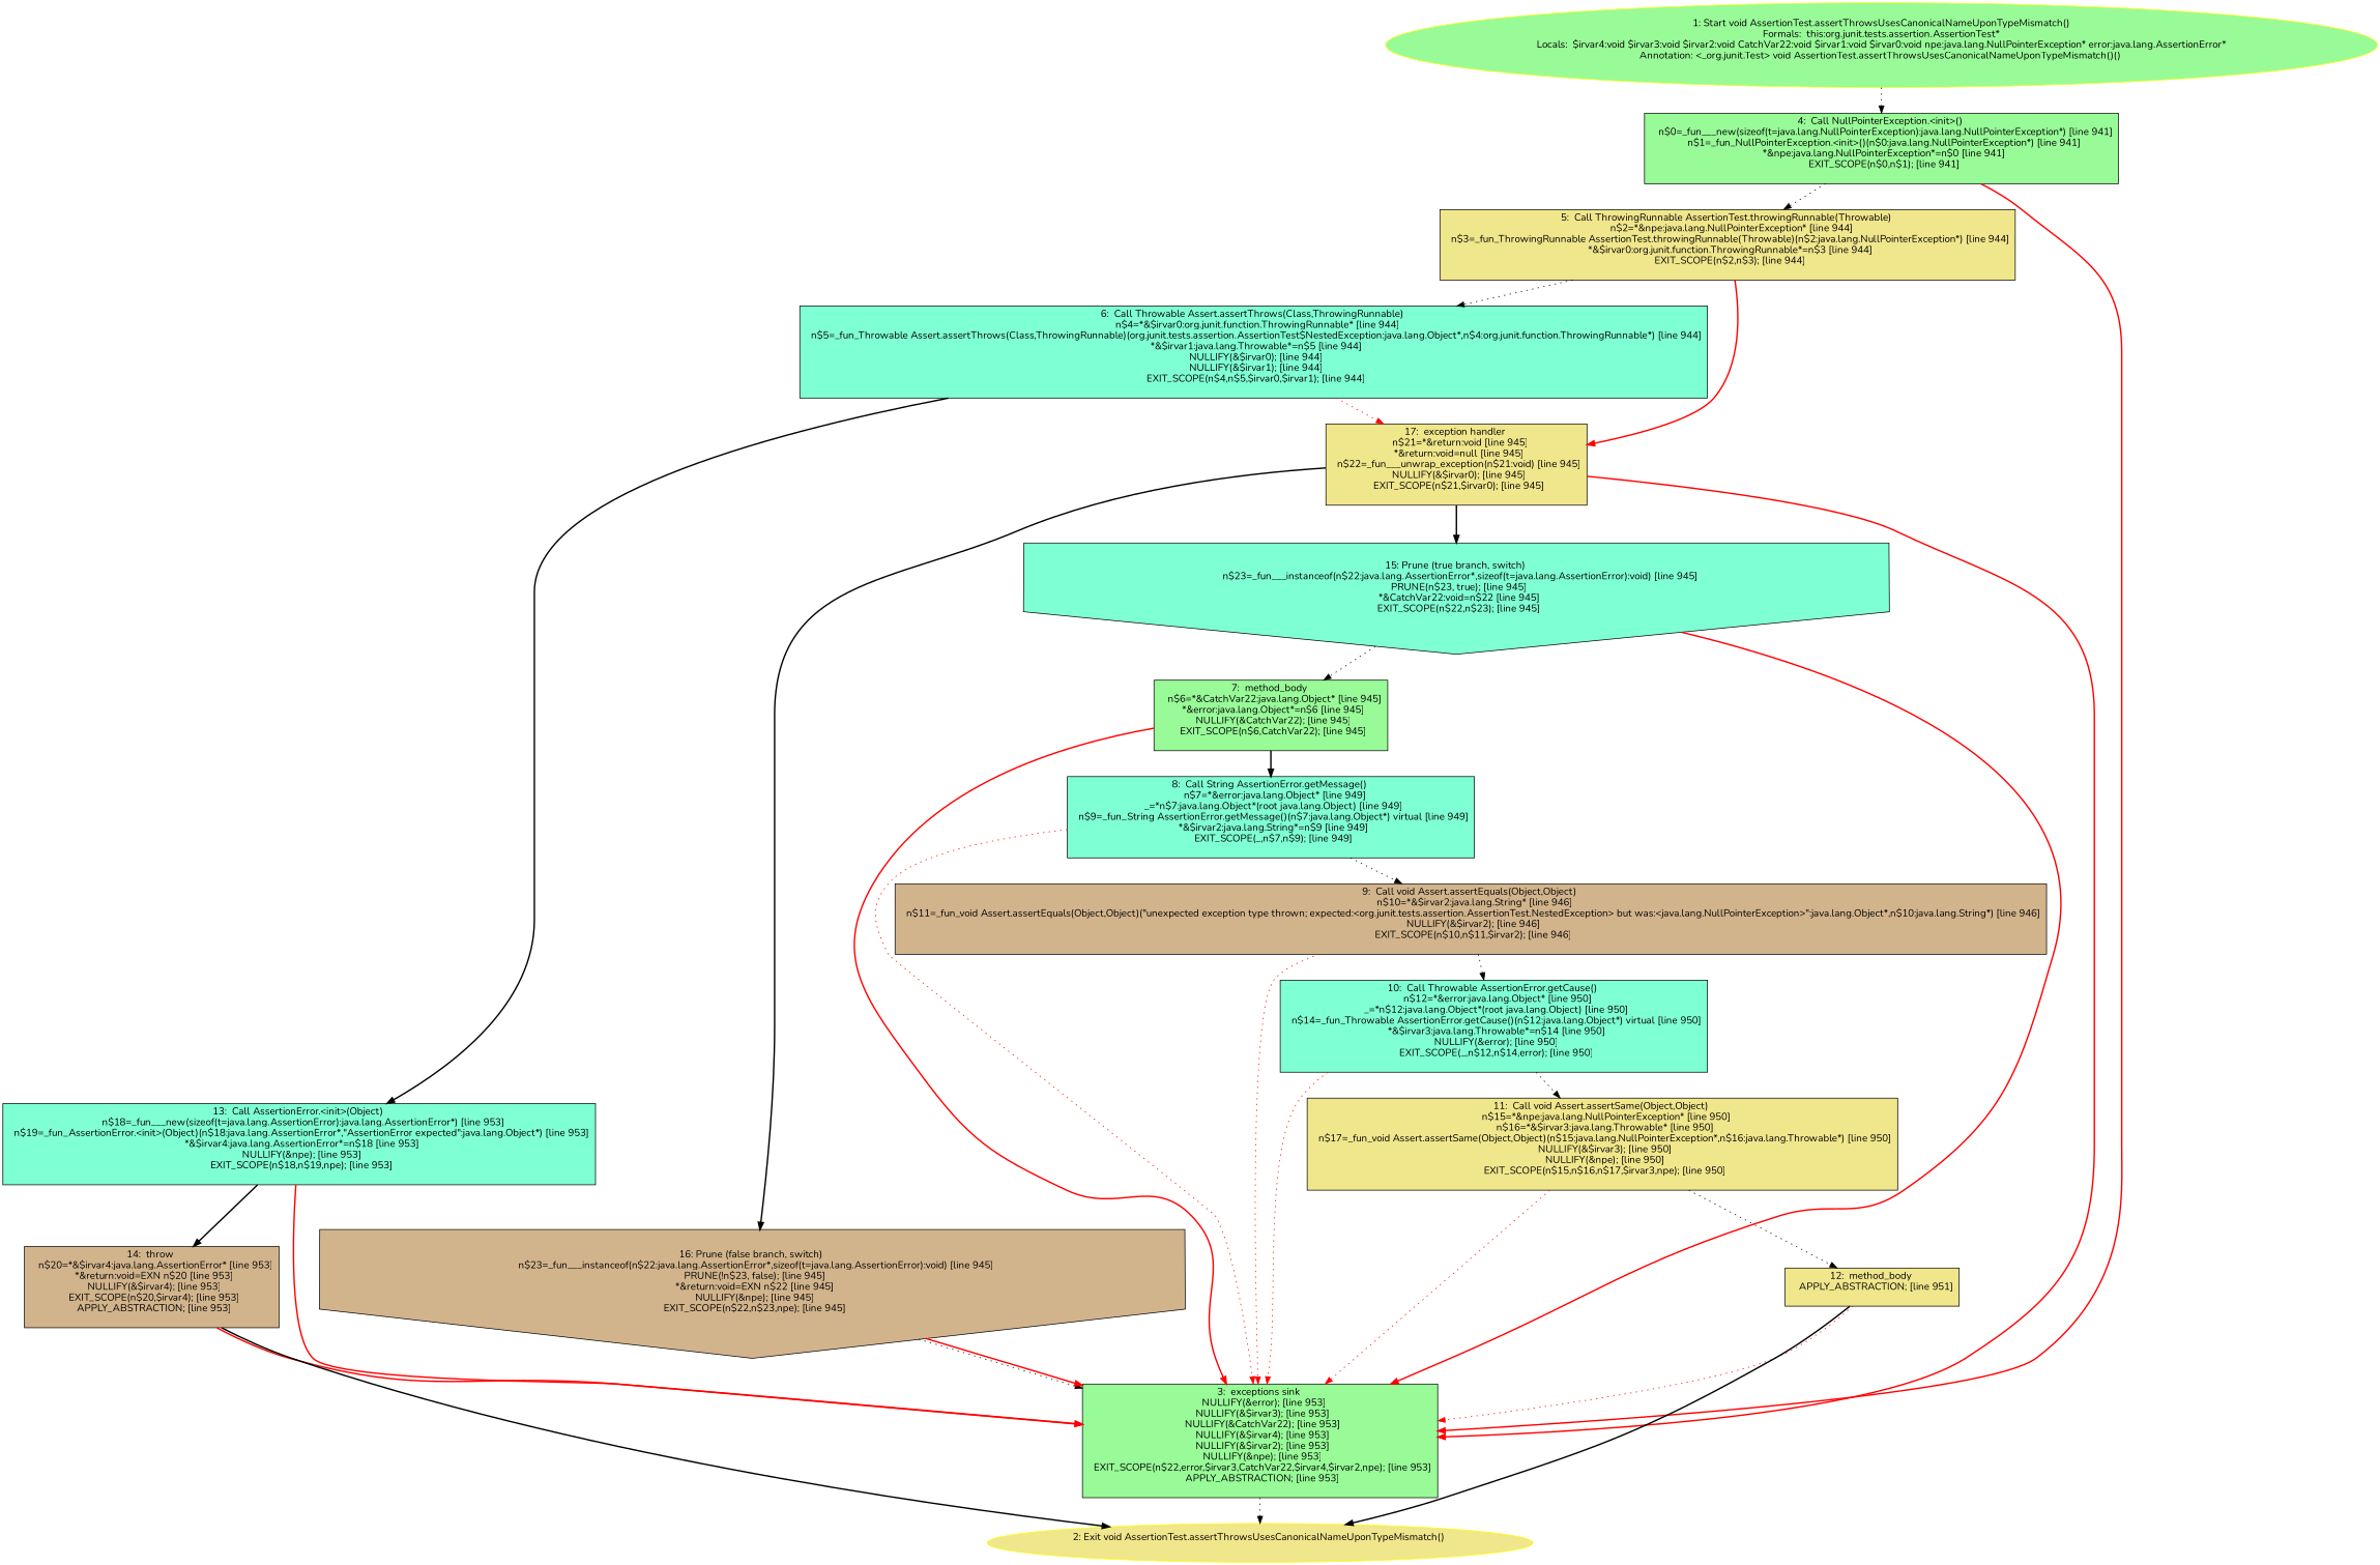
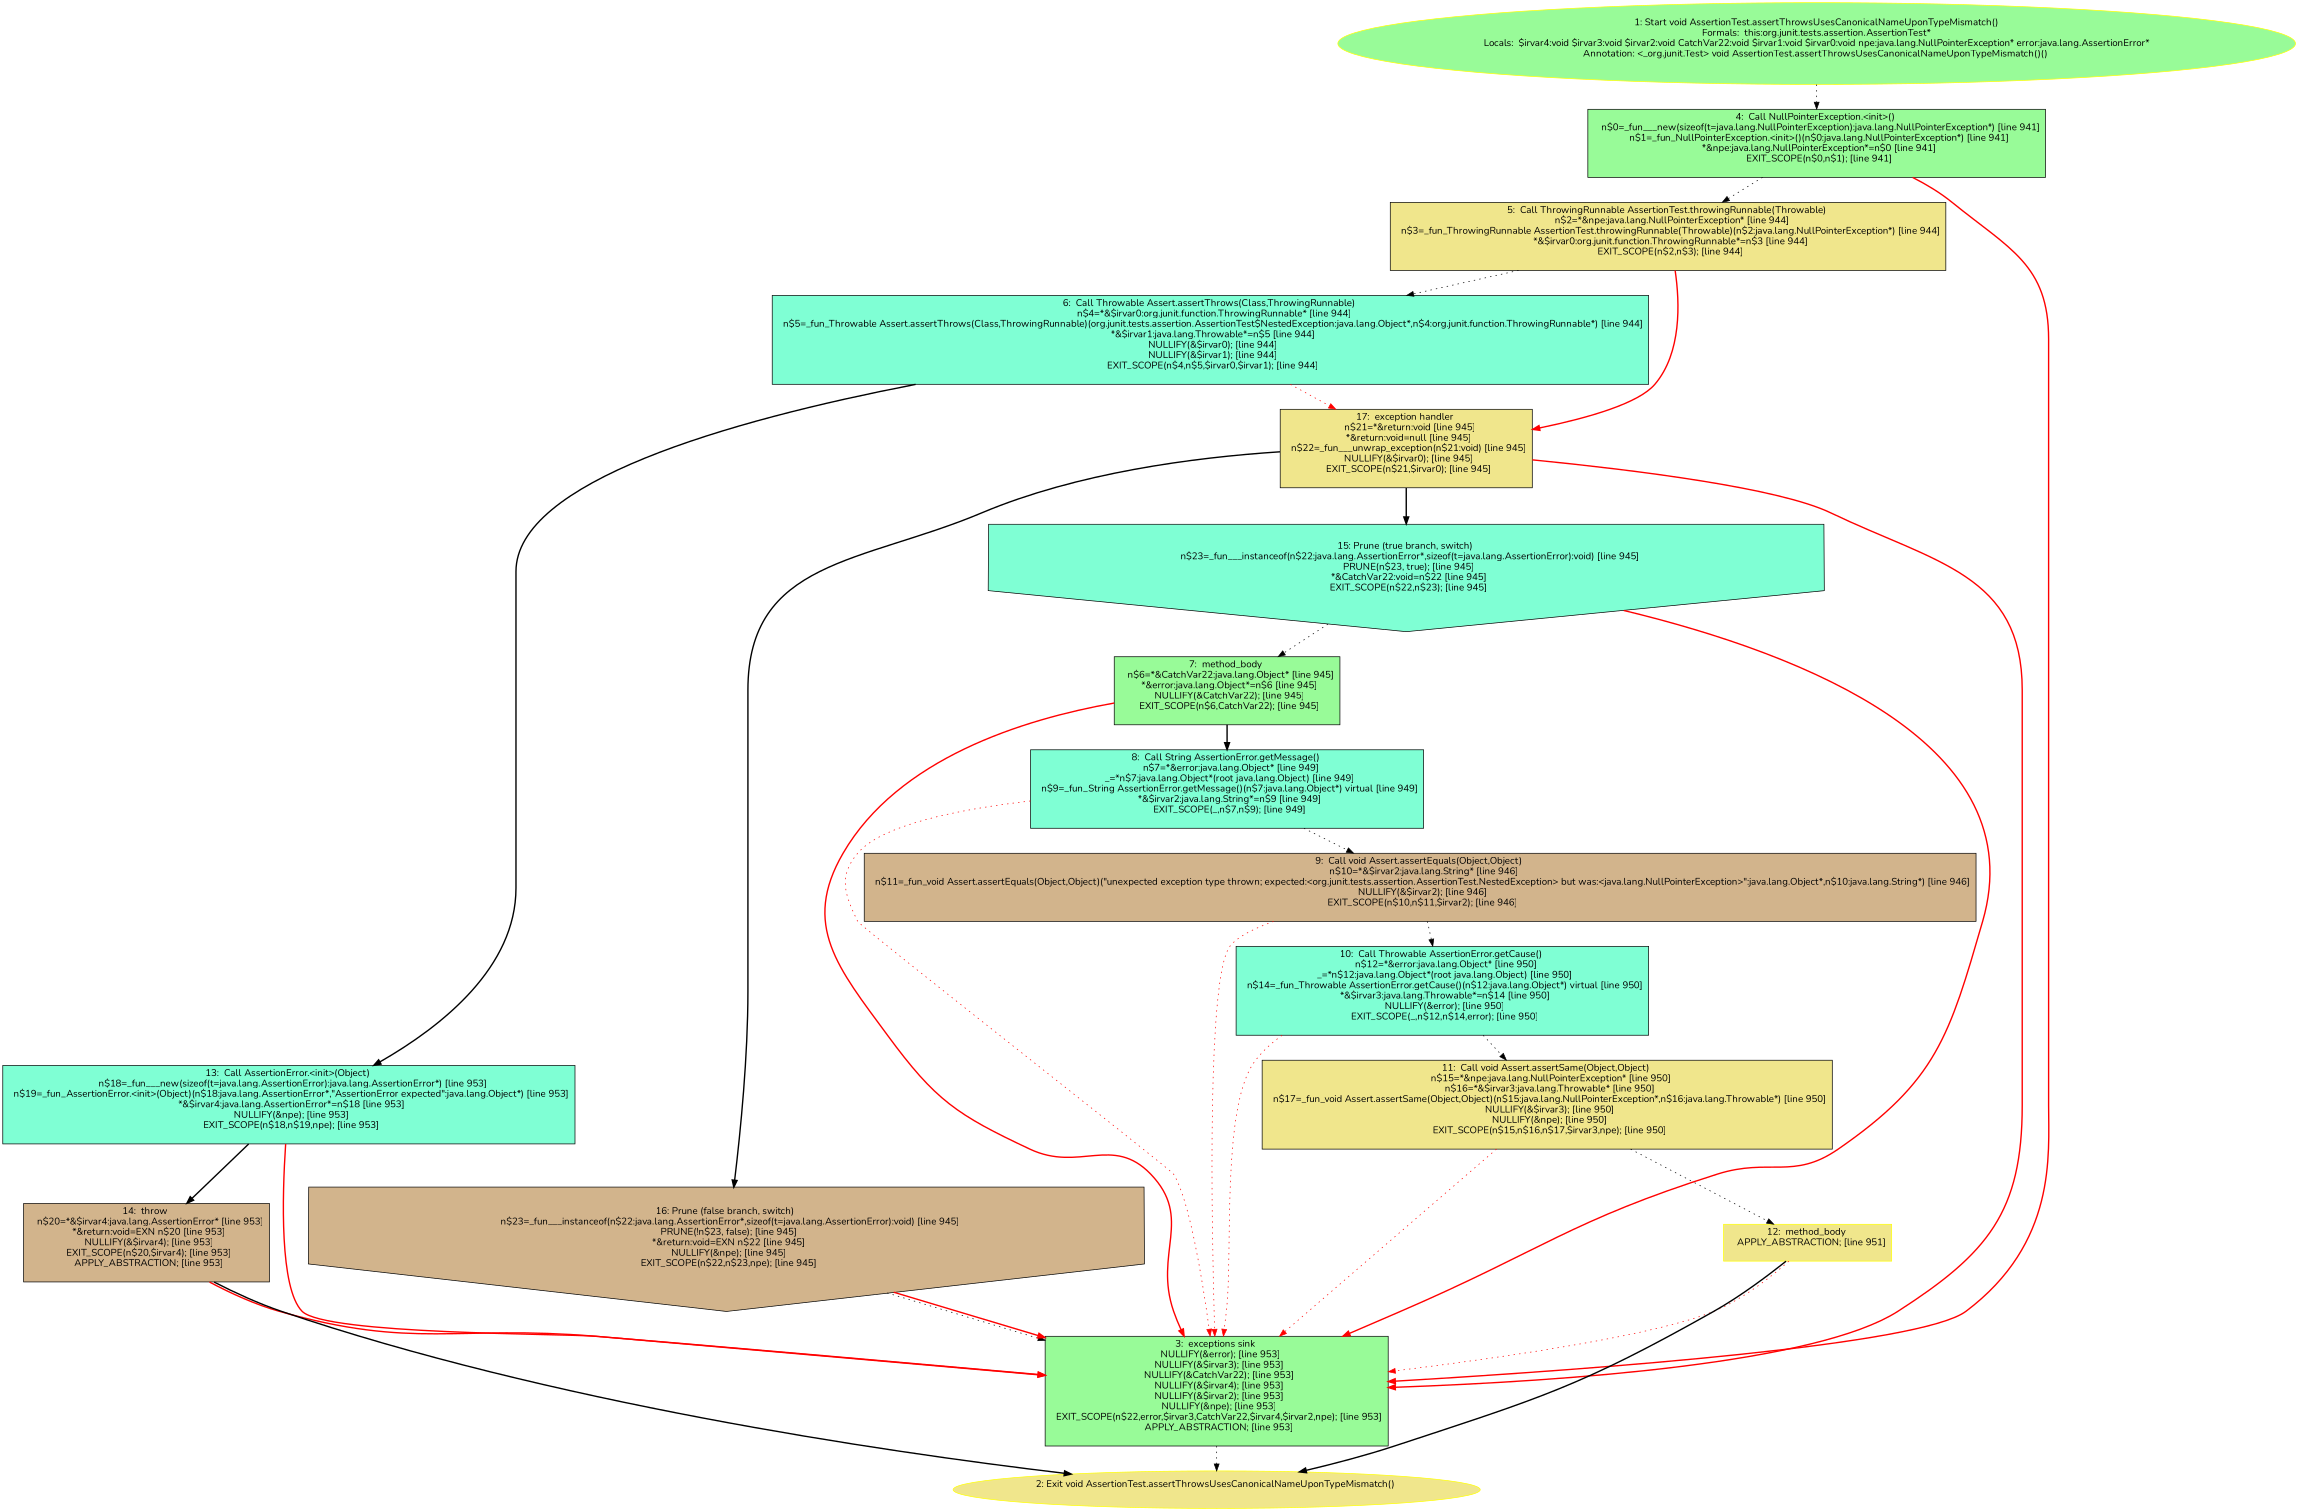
  digraph {
    fontname=Nunito
    node [style=filled fillcolor=khaki fontname=Nunito shape=box]
    edge [style=dotted fontname=Nunito]
    n1 [color=yellow label="1: Start void AssertionTest.assertThrowsUsesCanonicalNameUponTypeMismatch()\nFormals:  this:org.junit.tests.assertion.AssertionTest*\nLocals:  $irvar4:void $irvar3:void $irvar2:void CatchVar22:void $irvar1:void $irvar0:void npe:java.lang.NullPointerException* error:java.lang.AssertionError*\nAnnotation: <_org.junit.Test> void AssertionTest.assertThrowsUsesCanonicalNameUponTypeMismatch()() \n  " fillcolor=palegreen shape=""]
    n2 [label="4:  Call NullPointerException.<init>() \n   n$0=_fun___new(sizeof(t=java.lang.NullPointerException):java.lang.NullPointerException*) [line 941]\n  n$1=_fun_NullPointerException.<init>()(n$0:java.lang.NullPointerException*) [line 941]\n  *&npe:java.lang.NullPointerException*=n$0 [line 941]\n  EXIT_SCOPE(n$0,n$1); [line 941]\n " fillcolor=palegreen]
    n3 [label="3:  exceptions sink \n   NULLIFY(&error); [line 953]\n  NULLIFY(&$irvar3); [line 953]\n  NULLIFY(&CatchVar22); [line 953]\n  NULLIFY(&$irvar4); [line 953]\n  NULLIFY(&$irvar2); [line 953]\n  NULLIFY(&npe); [line 953]\n  EXIT_SCOPE(n$22,error,$irvar3,CatchVar22,$irvar4,$irvar2,npe); [line 953]\n  APPLY_ABSTRACTION; [line 953]\n " fillcolor=palegreen]
    n4 [label="5:  Call ThrowingRunnable AssertionTest.throwingRunnable(Throwable) \n   n$2=*&npe:java.lang.NullPointerException* [line 944]\n  n$3=_fun_ThrowingRunnable AssertionTest.throwingRunnable(Throwable)(n$2:java.lang.NullPointerException*) [line 944]\n  *&$irvar0:org.junit.function.ThrowingRunnable*=n$3 [line 944]\n  EXIT_SCOPE(n$2,n$3); [line 944]\n "]
    n5 [color=yellow label="2: Exit void AssertionTest.assertThrowsUsesCanonicalNameUponTypeMismatch() \n  " shape=""]
    n6 [label="6:  Call Throwable Assert.assertThrows(Class,ThrowingRunnable) \n   n$4=*&$irvar0:org.junit.function.ThrowingRunnable* [line 944]\n  n$5=_fun_Throwable Assert.assertThrows(Class,ThrowingRunnable)(org.junit.tests.assertion.AssertionTest$NestedException:java.lang.Object*,n$4:org.junit.function.ThrowingRunnable*) [line 944]\n  *&$irvar1:java.lang.Throwable*=n$5 [line 944]\n  NULLIFY(&$irvar0); [line 944]\n  NULLIFY(&$irvar1); [line 944]\n  EXIT_SCOPE(n$4,n$5,$irvar0,$irvar1); [line 944]\n " fillcolor=aquamarine]
    n7 [label="17:  exception handler \n   n$21=*&return:void [line 945]\n  *&return:void=null [line 945]\n  n$22=_fun___unwrap_exception(n$21:void) [line 945]\n  NULLIFY(&$irvar0); [line 945]\n  EXIT_SCOPE(n$21,$irvar0); [line 945]\n "]
    n8 [label="13:  Call AssertionError.<init>(Object) \n   n$18=_fun___new(sizeof(t=java.lang.AssertionError):java.lang.AssertionError*) [line 953]\n  n$19=_fun_AssertionError.<init>(Object)(n$18:java.lang.AssertionError*,\"AssertionError expected\":java.lang.Object*) [line 953]\n  *&$irvar4:java.lang.AssertionError*=n$18 [line 953]\n  NULLIFY(&npe); [line 953]\n  EXIT_SCOPE(n$18,n$19,npe); [line 953]\n " fillcolor=aquamarine]
    n9 [label="15: Prune (true branch, switch) \n   n$23=_fun___instanceof(n$22:java.lang.AssertionError*,sizeof(t=java.lang.AssertionError):void) [line 945]\n  PRUNE(n$23, true); [line 945]\n  *&CatchVar22:void=n$22 [line 945]\n  EXIT_SCOPE(n$22,n$23); [line 945]\n " shape=invhouse fillcolor=aquamarine]
    n10 [label="16: Prune (false branch, switch) \n   n$23=_fun___instanceof(n$22:java.lang.AssertionError*,sizeof(t=java.lang.AssertionError):void) [line 945]\n  PRUNE(!n$23, false); [line 945]\n  *&return:void=EXN n$22 [line 945]\n  NULLIFY(&npe); [line 945]\n  EXIT_SCOPE(n$22,n$23,npe); [line 945]\n " shape=invhouse fillcolor=tan]
    n11 [label="14:  throw \n   n$20=*&$irvar4:java.lang.AssertionError* [line 953]\n  *&return:void=EXN n$20 [line 953]\n  NULLIFY(&$irvar4); [line 953]\n  EXIT_SCOPE(n$20,$irvar4); [line 953]\n  APPLY_ABSTRACTION; [line 953]\n " fillcolor=tan]
    n12 [label="7:  method_body \n   n$6=*&CatchVar22:java.lang.Object* [line 945]\n  *&error:java.lang.Object*=n$6 [line 945]\n  NULLIFY(&CatchVar22); [line 945]\n  EXIT_SCOPE(n$6,CatchVar22); [line 945]\n " fillcolor=palegreen]
    n13 [label="8:  Call String AssertionError.getMessage() \n   n$7=*&error:java.lang.Object* [line 949]\n  _=*n$7:java.lang.Object*(root java.lang.Object) [line 949]\n  n$9=_fun_String AssertionError.getMessage()(n$7:java.lang.Object*) virtual [line 949]\n  *&$irvar2:java.lang.String*=n$9 [line 949]\n  EXIT_SCOPE(_,n$7,n$9); [line 949]\n " fillcolor=aquamarine]
    n14 [label="9:  Call void Assert.assertEquals(Object,Object) \n   n$10=*&$irvar2:java.lang.String* [line 946]\n  n$11=_fun_void Assert.assertEquals(Object,Object)(\"unexpected exception type thrown; expected:<org.junit.tests.assertion.AssertionTest.NestedException> but was:<java.lang.NullPointerException>\":java.lang.Object*,n$10:java.lang.String*) [line 946]\n  NULLIFY(&$irvar2); [line 946]\n  EXIT_SCOPE(n$10,n$11,$irvar2); [line 946]\n " fillcolor=tan]
    n15 [label="10:  Call Throwable AssertionError.getCause() \n   n$12=*&error:java.lang.Object* [line 950]\n  _=*n$12:java.lang.Object*(root java.lang.Object) [line 950]\n  n$14=_fun_Throwable AssertionError.getCause()(n$12:java.lang.Object*) virtual [line 950]\n  *&$irvar3:java.lang.Throwable*=n$14 [line 950]\n  NULLIFY(&error); [line 950]\n  EXIT_SCOPE(_,n$12,n$14,error); [line 950]\n " fillcolor=aquamarine]
    n16 [label="11:  Call void Assert.assertSame(Object,Object) \n   n$15=*&npe:java.lang.NullPointerException* [line 950]\n  n$16=*&$irvar3:java.lang.Throwable* [line 950]\n  n$17=_fun_void Assert.assertSame(Object,Object)(n$15:java.lang.NullPointerException*,n$16:java.lang.Throwable*) [line 950]\n  NULLIFY(&$irvar3); [line 950]\n  NULLIFY(&npe); [line 950]\n  EXIT_SCOPE(n$15,n$16,n$17,$irvar3,npe); [line 950]\n "]
-   n17 [label="12:  method_body \n   APPLY_ABSTRACTION; [line 951]\n "]
+   n17 [label="12:  method_body \n   APPLY_ABSTRACTION; [line 951]\n " color=yellow]
    n1 -> n2
    n2 -> n3 [color=red style=bold]
    n2 -> n4
    n3 -> n5
    n4 -> n6
    n4 -> n7 [color=red style=bold]
    n6 -> n7 [color=red]
    n6 -> n8 [style=bold]
    n7 -> n3 [color=red style=bold]
    n7 -> n9 [style=bold]
    n7 -> n10 [style=bold]
    n8 -> n3 [color=red style=bold]
    n8 -> n11 [style=bold]
    n9 -> n3 [color=red style=bold]
    n9 -> n12
    n10 -> n3
    n10 -> n3 [color=red style=bold]
    n11 -> n3 [color=red style=bold]
    n11 -> n5 [style=bold]
    n12 -> n3 [color=red style=bold]
    n12 -> n13 [style=bold]
    n13 -> n3 [color=red]
    n13 -> n14
    n14 -> n3 [color=red]
    n14 -> n15
    n15 -> n3 [color=red]
    n15 -> n16
    n16 -> n3 [color=red]
    n16 -> n17
    n17 -> n3 [color=red]
    n17 -> n5 [style=bold]
  }
